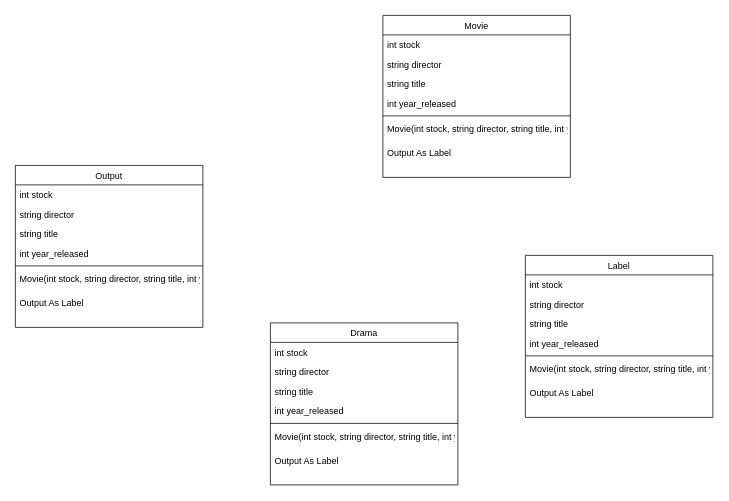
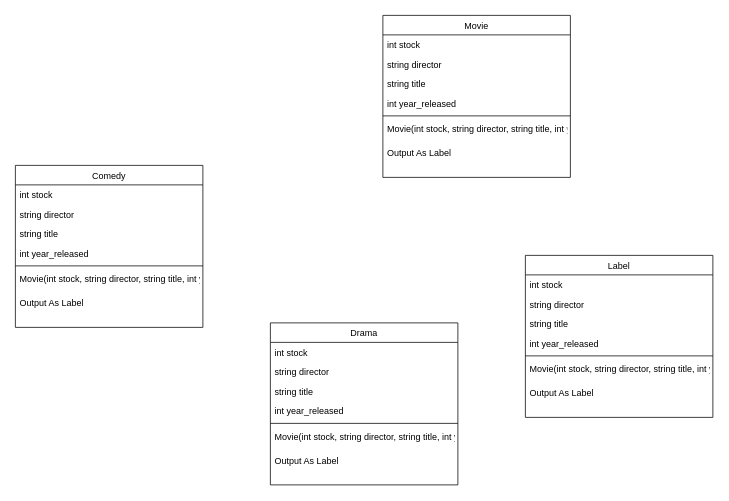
  <mxCell id="0" />
  <mxCell id="1" parent="0" />
  <mxCell id="2" value="Movie" style="swimlane;fontStyle=0;align=center;verticalAlign=top;childLayout=stackLayout;horizontal=1;startSize=26;horizontalStack=0;resizeParent=1;resizeLast=0;collapsible=1;marginBottom=0;rounded=0;shadow=0;strokeWidth=1;" parent="1" vertex="1"><mxGeometry x="510" y="20" width="250" height="216" as="geometry"><mxRectangle x="550" y="140" width="160" height="26" as="alternateBounds" /></mxGeometry></mxCell>
  <mxCell id="3" value="int stock" style="text;align=left;verticalAlign=top;spacingLeft=4;spacingRight=4;overflow=hidden;rotatable=0;points=[[0,0.5],[1,0.5]];portConstraint=eastwest;" parent="2" vertex="1"><mxGeometry y="26" width="250" height="26" as="geometry" /></mxCell>
  <mxCell id="4" value="string director" style="text;align=left;verticalAlign=top;spacingLeft=4;spacingRight=4;overflow=hidden;rotatable=0;points=[[0,0.5],[1,0.5]];portConstraint=eastwest;rounded=0;shadow=0;html=0;" parent="2" vertex="1"><mxGeometry y="52" width="250" height="26" as="geometry" /></mxCell>
  <mxCell id="5" value="string title" style="text;align=left;verticalAlign=top;spacingLeft=4;spacingRight=4;overflow=hidden;rotatable=0;points=[[0,0.5],[1,0.5]];portConstraint=eastwest;rounded=0;shadow=0;html=0;" parent="2" vertex="1"><mxGeometry y="78" width="250" height="26" as="geometry" /></mxCell>
  <mxCell id="6" value="int year_released" style="text;align=left;verticalAlign=top;spacingLeft=4;spacingRight=4;overflow=hidden;rotatable=0;points=[[0,0.5],[1,0.5]];portConstraint=eastwest;rounded=0;shadow=0;html=0;" parent="2" vertex="1"><mxGeometry y="104" width="250" height="26" as="geometry" /></mxCell>
  <mxCell id="7" value="" style="line;html=1;strokeWidth=1;align=left;verticalAlign=middle;spacingTop=-1;spacingLeft=3;spacingRight=3;rotatable=0;labelPosition=right;points=[];portConstraint=eastwest;" parent="2" vertex="1"><mxGeometry y="130" width="250" height="8" as="geometry" /></mxCell>
  <mxCell id="8" value="Movie(int stock, string director, string title, int yearReleased)" style="text;align=left;verticalAlign=top;spacingLeft=4;spacingRight=4;overflow=hidden;rotatable=0;points=[[0,0.5],[1,0.5]];portConstraint=eastwest;" parent="2" vertex="1"><mxGeometry y="138" width="250" height="32" as="geometry" /></mxCell>
  <mxCell id="9" value="Output As Label" style="text;align=left;verticalAlign=top;spacingLeft=4;spacingRight=4;overflow=hidden;rotatable=0;points=[[0,0.5],[1,0.5]];portConstraint=eastwest;" parent="2" vertex="1"><mxGeometry y="170" width="250" height="26" as="geometry" /></mxCell>
- <mxCell id="10" value="Output" style="swimlane;fontStyle=0;align=center;verticalAlign=top;childLayout=stackLayout;horizontal=1;startSize=26;horizontalStack=0;resizeParent=1;resizeLast=0;collapsible=1;marginBottom=0;rounded=0;shadow=0;strokeWidth=1;" vertex="1" parent="1"><mxGeometry x="20" y="220" width="250" height="216" as="geometry"><mxRectangle x="550" y="140" width="160" height="26" as="alternateBounds" /></mxGeometry></mxCell>
+ <mxCell id="10" value="Comedy" style="swimlane;fontStyle=0;align=center;verticalAlign=top;childLayout=stackLayout;horizontal=1;startSize=26;horizontalStack=0;resizeParent=1;resizeLast=0;collapsible=1;marginBottom=0;rounded=0;shadow=0;strokeWidth=1;" vertex="1" parent="1"><mxGeometry x="20" y="220" width="250" height="216" as="geometry"><mxRectangle x="550" y="140" width="160" height="26" as="alternateBounds" /></mxGeometry></mxCell>
  <mxCell id="11" value="int stock" style="text;align=left;verticalAlign=top;spacingLeft=4;spacingRight=4;overflow=hidden;rotatable=0;points=[[0,0.5],[1,0.5]];portConstraint=eastwest;" vertex="1" parent="10"><mxGeometry y="26" width="250" height="26" as="geometry" /></mxCell>
  <mxCell id="12" value="string director" style="text;align=left;verticalAlign=top;spacingLeft=4;spacingRight=4;overflow=hidden;rotatable=0;points=[[0,0.5],[1,0.5]];portConstraint=eastwest;rounded=0;shadow=0;html=0;" vertex="1" parent="10"><mxGeometry y="52" width="250" height="26" as="geometry" /></mxCell>
  <mxCell id="13" value="string title" style="text;align=left;verticalAlign=top;spacingLeft=4;spacingRight=4;overflow=hidden;rotatable=0;points=[[0,0.5],[1,0.5]];portConstraint=eastwest;rounded=0;shadow=0;html=0;" vertex="1" parent="10"><mxGeometry y="78" width="250" height="26" as="geometry" /></mxCell>
  <mxCell id="14" value="int year_released" style="text;align=left;verticalAlign=top;spacingLeft=4;spacingRight=4;overflow=hidden;rotatable=0;points=[[0,0.5],[1,0.5]];portConstraint=eastwest;rounded=0;shadow=0;html=0;" vertex="1" parent="10"><mxGeometry y="104" width="250" height="26" as="geometry" /></mxCell>
  <mxCell id="15" value="" style="line;html=1;strokeWidth=1;align=left;verticalAlign=middle;spacingTop=-1;spacingLeft=3;spacingRight=3;rotatable=0;labelPosition=right;points=[];portConstraint=eastwest;" vertex="1" parent="10"><mxGeometry y="130" width="250" height="8" as="geometry" /></mxCell>
  <mxCell id="16" value="Movie(int stock, string director, string title, int yearReleased)" style="text;align=left;verticalAlign=top;spacingLeft=4;spacingRight=4;overflow=hidden;rotatable=0;points=[[0,0.5],[1,0.5]];portConstraint=eastwest;" vertex="1" parent="10"><mxGeometry y="138" width="250" height="32" as="geometry" /></mxCell>
  <mxCell id="17" value="Output As Label" style="text;align=left;verticalAlign=top;spacingLeft=4;spacingRight=4;overflow=hidden;rotatable=0;points=[[0,0.5],[1,0.5]];portConstraint=eastwest;" vertex="1" parent="10"><mxGeometry y="170" width="250" height="26" as="geometry" /></mxCell>
  <mxCell id="18" value="Drama" style="swimlane;fontStyle=0;align=center;verticalAlign=top;childLayout=stackLayout;horizontal=1;startSize=26;horizontalStack=0;resizeParent=1;resizeLast=0;collapsible=1;marginBottom=0;rounded=0;shadow=0;strokeWidth=1;" vertex="1" parent="1"><mxGeometry x="360" y="430" width="250" height="216" as="geometry"><mxRectangle x="550" y="140" width="160" height="26" as="alternateBounds" /></mxGeometry></mxCell>
  <mxCell id="19" value="int stock" style="text;align=left;verticalAlign=top;spacingLeft=4;spacingRight=4;overflow=hidden;rotatable=0;points=[[0,0.5],[1,0.5]];portConstraint=eastwest;" vertex="1" parent="18"><mxGeometry y="26" width="250" height="26" as="geometry" /></mxCell>
  <mxCell id="20" value="string director" style="text;align=left;verticalAlign=top;spacingLeft=4;spacingRight=4;overflow=hidden;rotatable=0;points=[[0,0.5],[1,0.5]];portConstraint=eastwest;rounded=0;shadow=0;html=0;" vertex="1" parent="18"><mxGeometry y="52" width="250" height="26" as="geometry" /></mxCell>
  <mxCell id="21" value="string title" style="text;align=left;verticalAlign=top;spacingLeft=4;spacingRight=4;overflow=hidden;rotatable=0;points=[[0,0.5],[1,0.5]];portConstraint=eastwest;rounded=0;shadow=0;html=0;" vertex="1" parent="18"><mxGeometry y="78" width="250" height="26" as="geometry" /></mxCell>
  <mxCell id="22" value="int year_released" style="text;align=left;verticalAlign=top;spacingLeft=4;spacingRight=4;overflow=hidden;rotatable=0;points=[[0,0.5],[1,0.5]];portConstraint=eastwest;rounded=0;shadow=0;html=0;" vertex="1" parent="18"><mxGeometry y="104" width="250" height="26" as="geometry" /></mxCell>
  <mxCell id="23" value="" style="line;html=1;strokeWidth=1;align=left;verticalAlign=middle;spacingTop=-1;spacingLeft=3;spacingRight=3;rotatable=0;labelPosition=right;points=[];portConstraint=eastwest;" vertex="1" parent="18"><mxGeometry y="130" width="250" height="8" as="geometry" /></mxCell>
  <mxCell id="24" value="Movie(int stock, string director, string title, int yearReleased)" style="text;align=left;verticalAlign=top;spacingLeft=4;spacingRight=4;overflow=hidden;rotatable=0;points=[[0,0.5],[1,0.5]];portConstraint=eastwest;" vertex="1" parent="18"><mxGeometry y="138" width="250" height="32" as="geometry" /></mxCell>
  <mxCell id="25" value="Output As Label" style="text;align=left;verticalAlign=top;spacingLeft=4;spacingRight=4;overflow=hidden;rotatable=0;points=[[0,0.5],[1,0.5]];portConstraint=eastwest;" vertex="1" parent="18"><mxGeometry y="170" width="250" height="26" as="geometry" /></mxCell>
  <mxCell id="26" value="Label" style="swimlane;fontStyle=0;align=center;verticalAlign=top;childLayout=stackLayout;horizontal=1;startSize=26;horizontalStack=0;resizeParent=1;resizeLast=0;collapsible=1;marginBottom=0;rounded=0;shadow=0;strokeWidth=1;" vertex="1" parent="1"><mxGeometry x="700" y="340" width="250" height="216" as="geometry"><mxRectangle x="550" y="140" width="160" height="26" as="alternateBounds" /></mxGeometry></mxCell>
  <mxCell id="27" value="int stock" style="text;align=left;verticalAlign=top;spacingLeft=4;spacingRight=4;overflow=hidden;rotatable=0;points=[[0,0.5],[1,0.5]];portConstraint=eastwest;" vertex="1" parent="26"><mxGeometry y="26" width="250" height="26" as="geometry" /></mxCell>
  <mxCell id="28" value="string director" style="text;align=left;verticalAlign=top;spacingLeft=4;spacingRight=4;overflow=hidden;rotatable=0;points=[[0,0.5],[1,0.5]];portConstraint=eastwest;rounded=0;shadow=0;html=0;" vertex="1" parent="26"><mxGeometry y="52" width="250" height="26" as="geometry" /></mxCell>
  <mxCell id="29" value="string title" style="text;align=left;verticalAlign=top;spacingLeft=4;spacingRight=4;overflow=hidden;rotatable=0;points=[[0,0.5],[1,0.5]];portConstraint=eastwest;rounded=0;shadow=0;html=0;" vertex="1" parent="26"><mxGeometry y="78" width="250" height="26" as="geometry" /></mxCell>
  <mxCell id="30" value="int year_released" style="text;align=left;verticalAlign=top;spacingLeft=4;spacingRight=4;overflow=hidden;rotatable=0;points=[[0,0.5],[1,0.5]];portConstraint=eastwest;rounded=0;shadow=0;html=0;" vertex="1" parent="26"><mxGeometry y="104" width="250" height="26" as="geometry" /></mxCell>
  <mxCell id="31" value="" style="line;html=1;strokeWidth=1;align=left;verticalAlign=middle;spacingTop=-1;spacingLeft=3;spacingRight=3;rotatable=0;labelPosition=right;points=[];portConstraint=eastwest;" vertex="1" parent="26"><mxGeometry y="130" width="250" height="8" as="geometry" /></mxCell>
  <mxCell id="32" value="Movie(int stock, string director, string title, int yearReleased)" style="text;align=left;verticalAlign=top;spacingLeft=4;spacingRight=4;overflow=hidden;rotatable=0;points=[[0,0.5],[1,0.5]];portConstraint=eastwest;" vertex="1" parent="26"><mxGeometry y="138" width="250" height="32" as="geometry" /></mxCell>
  <mxCell id="33" value="Output As Label" style="text;align=left;verticalAlign=top;spacingLeft=4;spacingRight=4;overflow=hidden;rotatable=0;points=[[0,0.5],[1,0.5]];portConstraint=eastwest;" vertex="1" parent="26"><mxGeometry y="170" width="250" height="26" as="geometry" /></mxCell>
